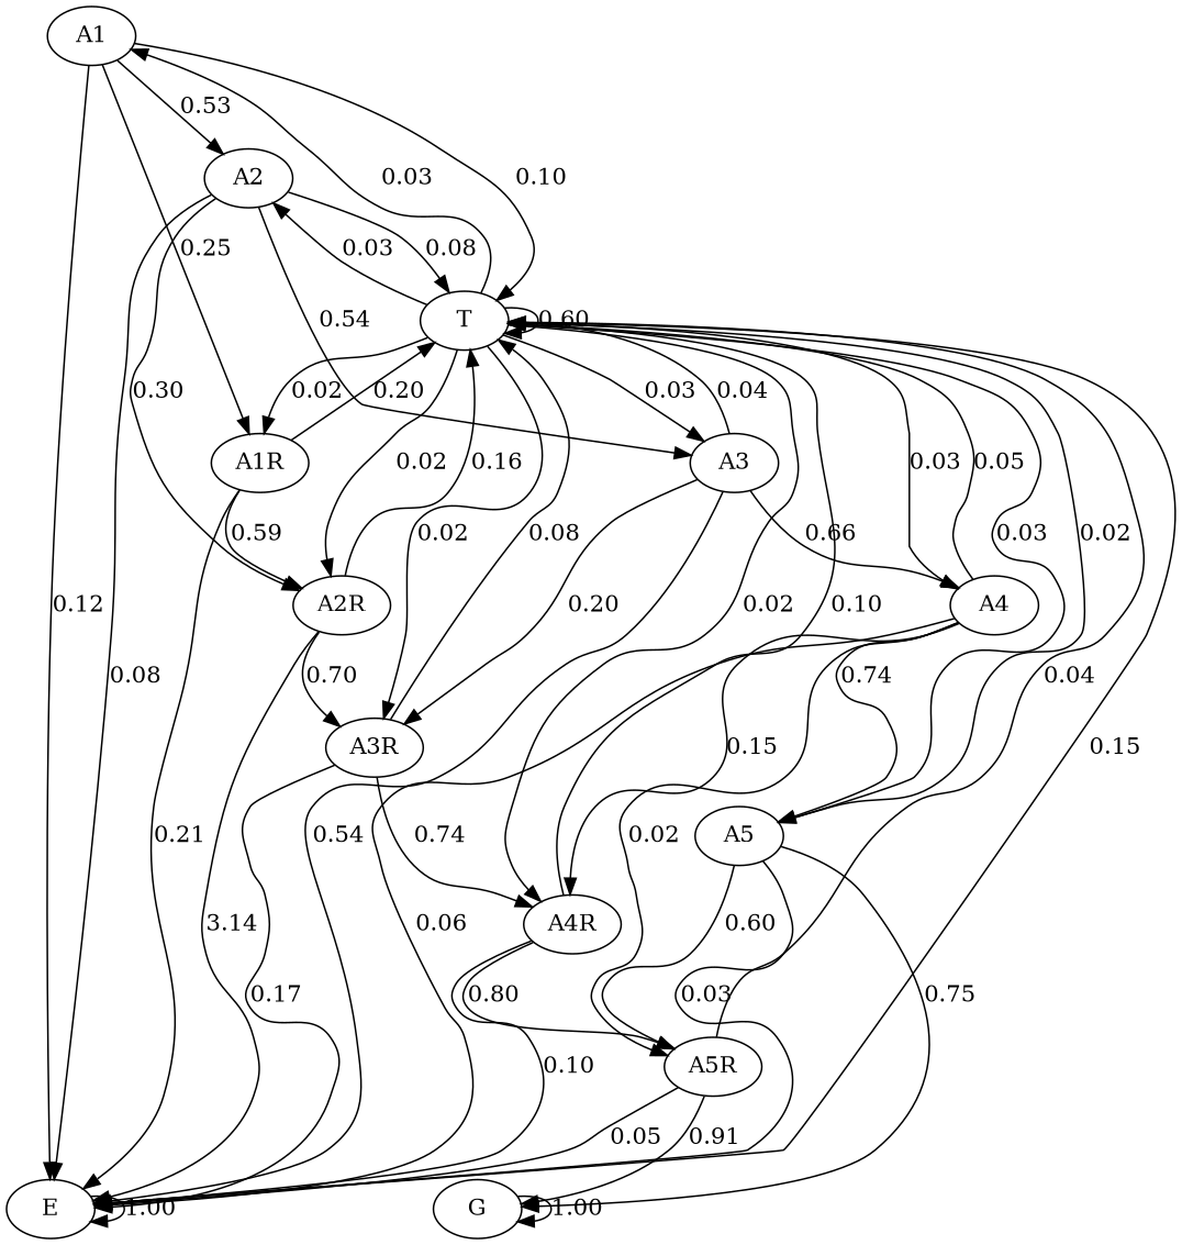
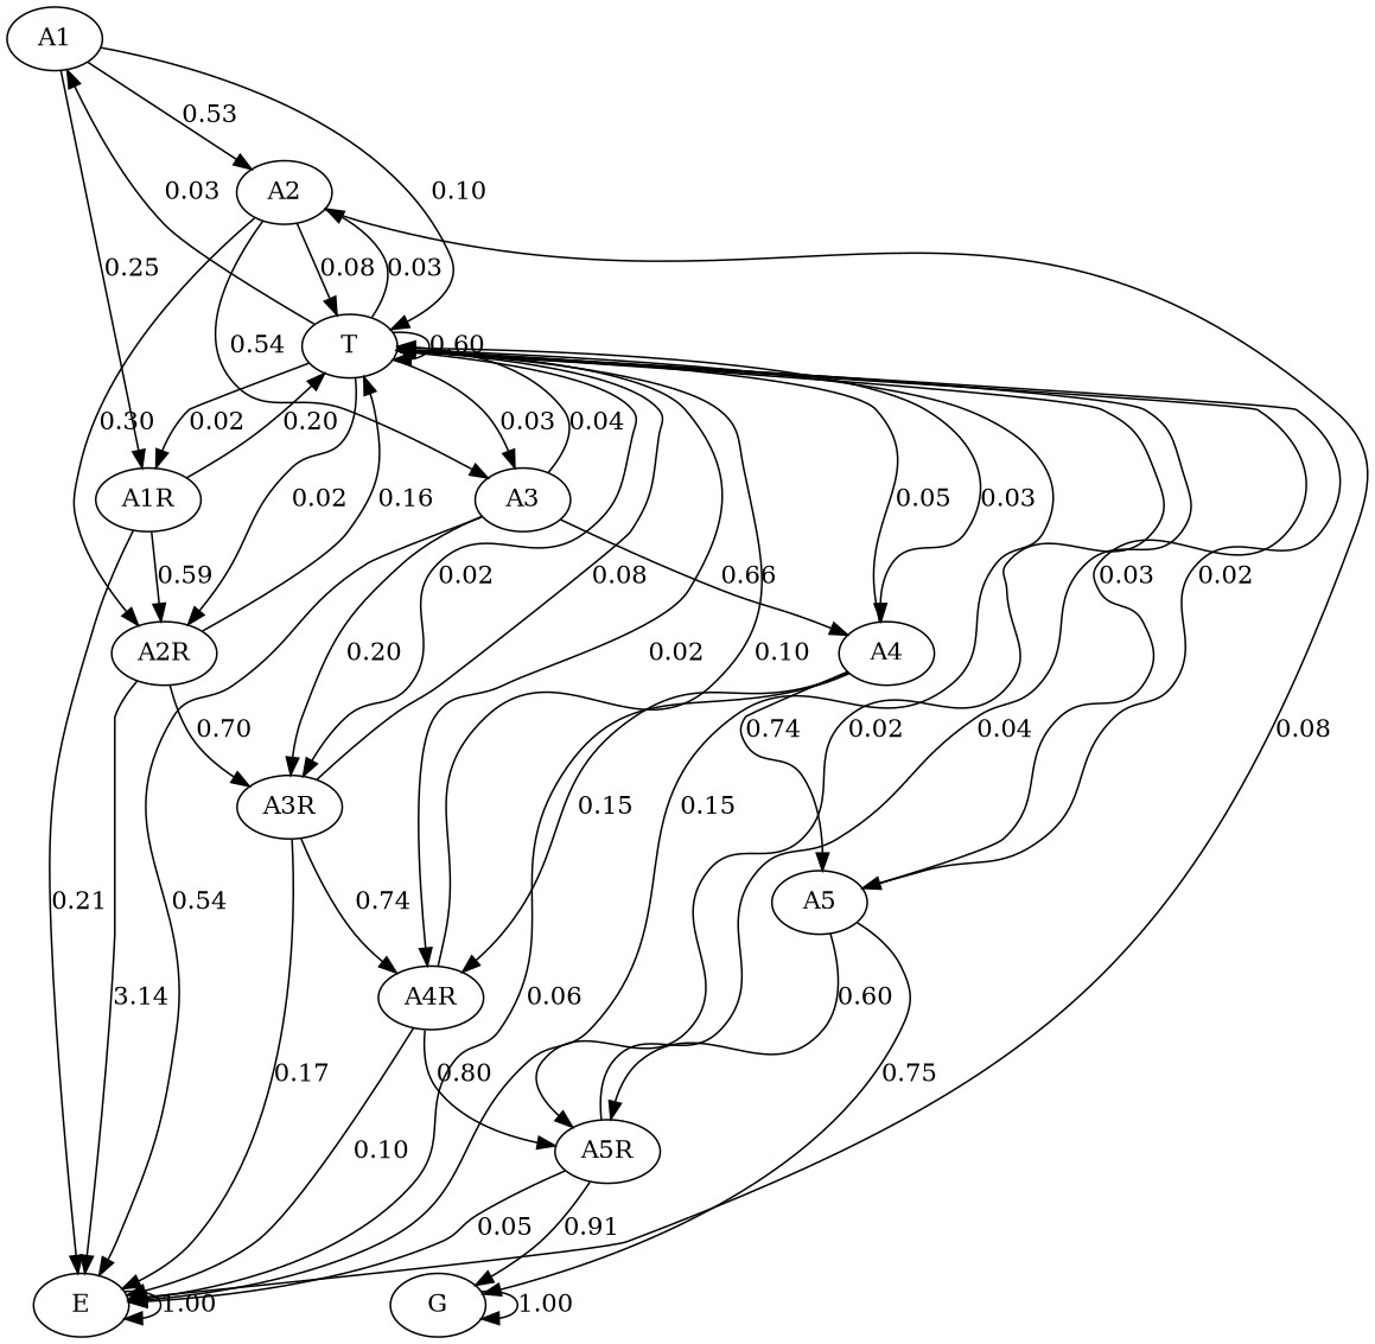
  digraph {
    edge [weight=0.03]
    A1
    A2
    A1R
    T
    E
    A3
    A2R
    A4
    A3R
    A5
    A4R
    A5R
    G
    A1 -> A2 [label=0.53 weight=0.53]
    A1 -> A1R [label=0.25 weight=0.25]
    A1 -> T [label=0.10 weight=0.1]
-   A1 -> E [label=0.12 weight=0.12]
    A2 -> T [label=0.08 weight=0.08]
    A2 -> E [label=0.08 weight=0.08]
    A2 -> A3 [label=0.54 weight=0.54]
    A2 -> A2R [label=0.30 weight=0.3]
    A1R -> T [label=0.20 weight=0.2]
    A1R -> E [label=0.21 weight=0.21]
    A1R -> A2R [label=0.59 weight=0.59]
    T -> A1 [label=0.03]
    T -> A2 [label=0.03]
    T -> A1R [label=0.02 weight=0.02]
    T -> T [label=0.60 weight=0.6]
    T -> E [label=0.15 weight=0.15]
    T -> A3 [label=0.03]
    T -> A2R [label=0.02 weight=0.02]
    T -> A4 [label=0.03]
    T -> A3R [label=0.02 weight=0.02]
    T -> A5 [label=0.03]
    T -> A4R [label=0.02 weight=0.02]
-   A4 -> A5R [label=0.02 weight=0.02]
+   T -> A5R [label=0.02 weight=0.02]
    E -> E [label=1.00 weight=1.0]
    A3 -> T [label=0.04 weight=0.04]
    A3 -> E [label=0.54 weight=0.1]
    A3 -> A4 [label=0.66 weight=0.66]
    A3 -> A3R [label=0.20 weight=0.2]
    A2R -> T [label=0.16 weight=0.16]
    A2R -> E [label=3.14 weight=0.14]
    A2R -> A3R [label=0.70 weight=0.7]
    A4 -> T [label=0.05 weight=0.05]
    A4 -> E [label=0.06 weight=0.06]
    A4 -> A5 [label=0.74 weight=0.74]
    A4 -> A4R [label=0.15 weight=0.15]
    A3R -> T [label=0.08 weight=0.08]
    A3R -> E [label=0.17 weight=0.175]
    A3R -> A4R [label=0.74 weight=0.745]
    A5 -> T [label=0.02 weight=0.02]
-   A5 -> E [label=0.03]
    A5 -> A5R [label=0.60 weight=0.2]
    A5 -> G [label=0.75 weight=0.75]
    A4R -> T [label=0.10 weight=0.1]
    A4R -> E [label=0.10 weight=0.105]
    A4R -> A5R [label=0.80 weight=0.795]
    A5R -> T [label=0.04 weight=0.04]
    A5R -> E [label=0.05 weight=0.0525]
    A5R -> G [label=0.91 weight=0.9075]
    G -> G [label=1.00 weight=1.0]
  }
